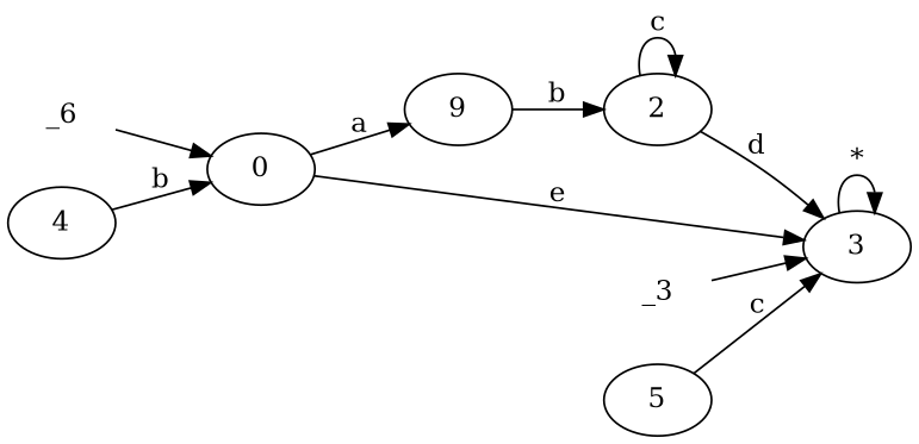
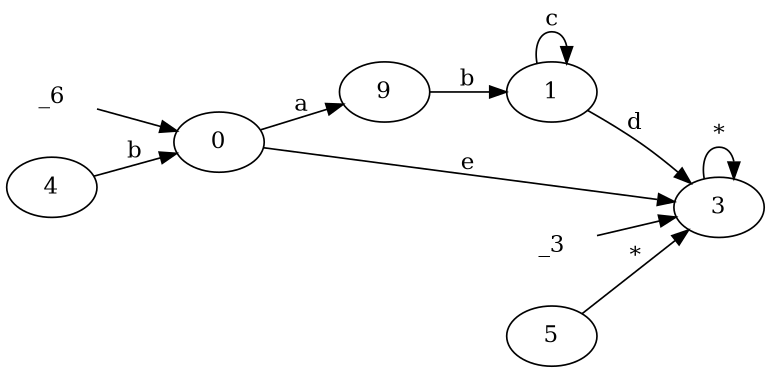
  digraph {
    rankdir=LR
    n1 [label=_6 shape=none]
    0
    n3 [label=9]
    3
-   2
+   2 [label=1]
    _3 [shape=none]
    4
    5
    n1 -> 0
    0 -> n3 [label=a]
    0 -> 3 [label=e]
    n3 -> 2 [label=b]
    3 -> 3 [label="*"]
    2 -> 3 [label=d]
    2 -> 2 [label=c]
    _3 -> 3
    4 -> 0 [label=b]
-   5 -> 3 [label=c]
+   5 -> 3 [label="*"]
  }
